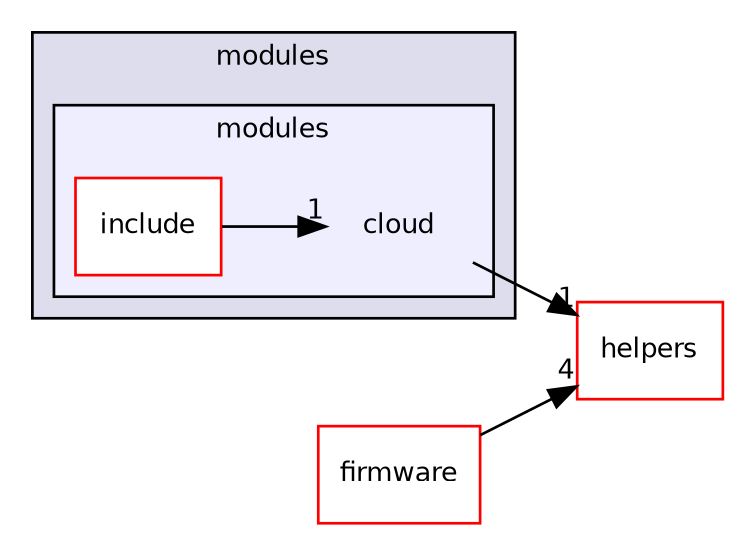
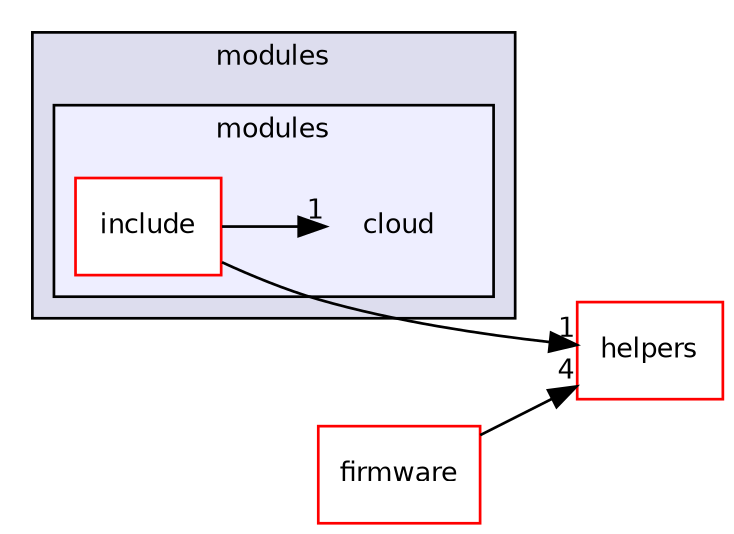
  digraph {
    compound=true
    rankdir=LR
    node [fontname=Helvetica fontsize=10 shape=box color=red fillcolor=white style=filled]
    edge [headlabel=1 labeldistance=1.5 labelfontname=Helvetica labelfontsize=10]
    n1 [label=cloud shape=plaintext color="" fillcolor="" style=""]
    n2 [label=include]
    n3 [label=helpers]
    n4 [label=firmware]
    subgraph cluster_1 {
      bgcolor="#ddddee"
      fontname=Helvetica
      fontsize=10
      label=modules
      pencolor=black
      subgraph cluster_2 {
        bgcolor="#eeeeff"
        fontname=Helvetica
        fontsize=10
        label=modules
        pencolor=black
        n1
        n2
      }
    }
    n2 -> n1
-   n1 -> n3
+   n2 -> n3
    n4 -> n3 [headlabel=4]
  }
